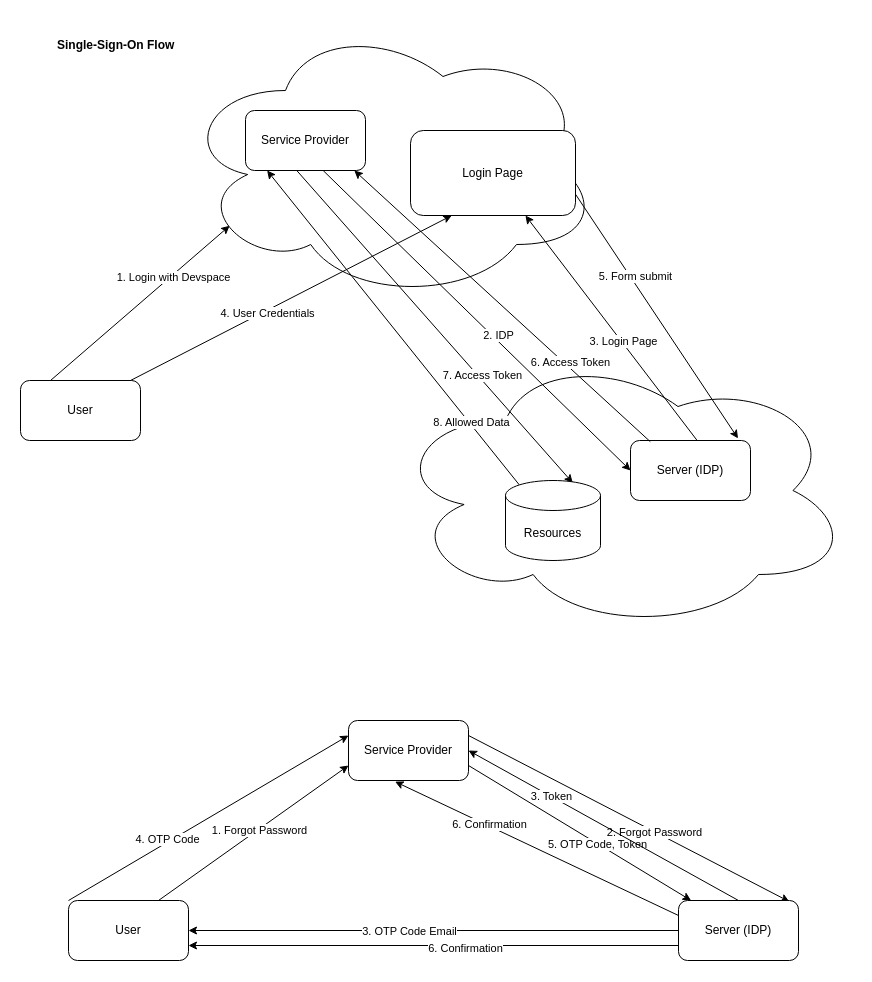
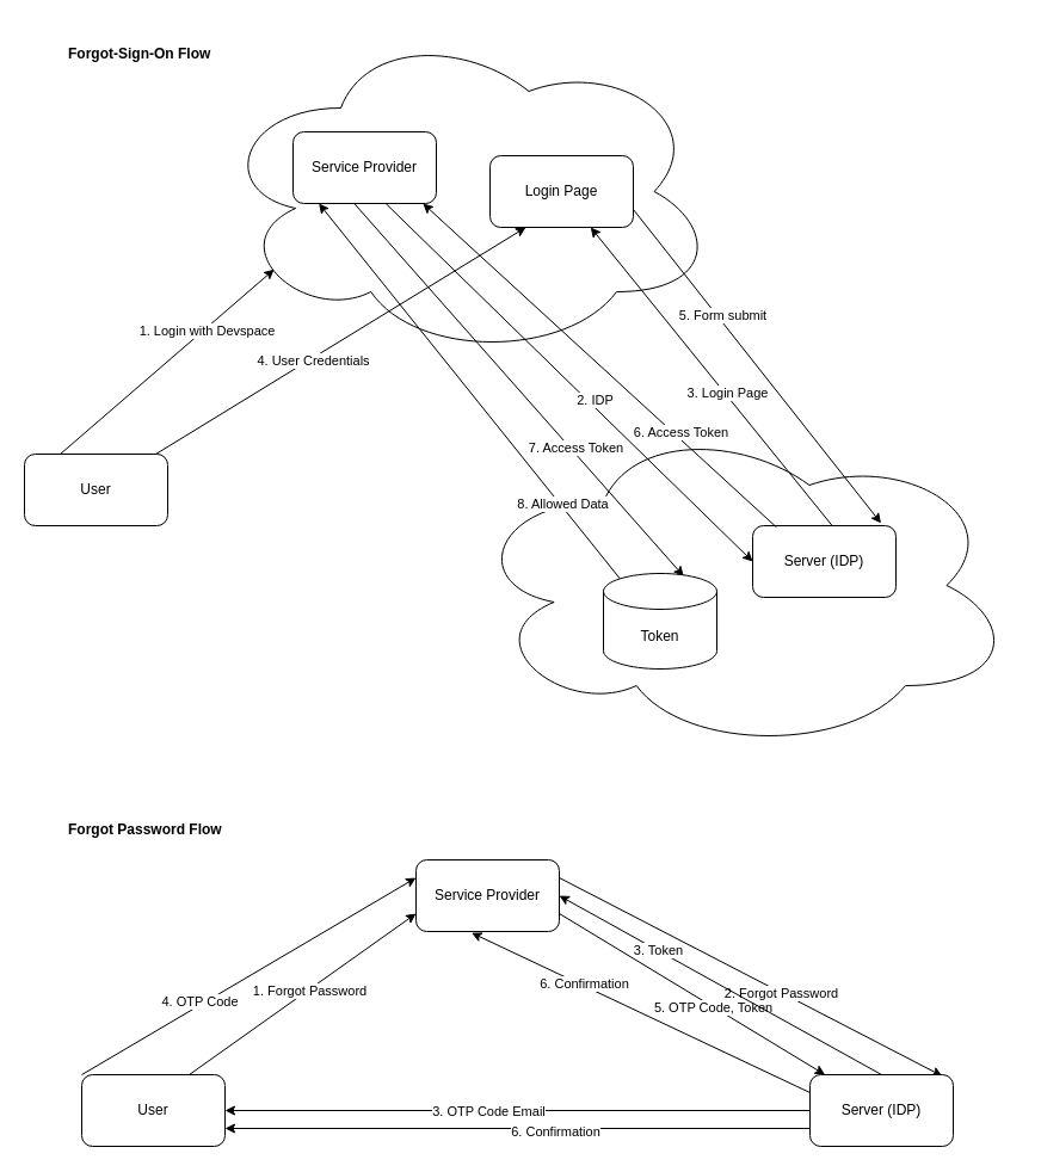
  <mxCell id="0" />
  <mxCell id="1" parent="0" />
  <mxCell id="2" value="" style="ellipse;shape=cloud;whiteSpace=wrap;html=1;rounded=1;" parent="1" vertex="1"><mxGeometry x="390" y="350" width="460" height="280" as="geometry" /></mxCell>
  <mxCell id="3" value="Server (IDP)" style="rounded=1;whiteSpace=wrap;html=1;" parent="1" vertex="1"><mxGeometry x="630" y="440" width="120" height="60" as="geometry" /></mxCell>
  <mxCell id="4" style="edgeStyle=none;html=1;exitX=0.25;exitY=0;exitDx=0;exitDy=0;entryX=0.117;entryY=0.733;entryDx=0;entryDy=0;entryPerimeter=0;rounded=1;" parent="1" source="6" target="7" edge="1"><mxGeometry relative="1" as="geometry" /></mxCell>
  <mxCell id="5" value="1. Login with Devspace" style="edgeLabel;html=1;align=center;verticalAlign=middle;resizable=0;points=[];rounded=1;" parent="4" vertex="1" connectable="0"><mxGeometry x="0.353" y="-2" relative="1" as="geometry"><mxPoint as="offset" /></mxGeometry></mxCell>
  <mxCell id="6" value="User" style="rounded=1;whiteSpace=wrap;html=1;" parent="1" vertex="1"><mxGeometry x="20" y="380" width="120" height="60" as="geometry" /></mxCell>
  <mxCell id="7" value="" style="ellipse;shape=cloud;whiteSpace=wrap;html=1;rounded=1;" parent="1" vertex="1"><mxGeometry x="180" y="20" width="420" height="280" as="geometry" /></mxCell>
  <mxCell id="8" style="edgeStyle=none;html=1;exitX=0.647;exitY=1;exitDx=0;exitDy=0;exitPerimeter=0;entryX=0;entryY=0.5;entryDx=0;entryDy=0;rounded=1;" parent="1" source="12" target="3" edge="1"><mxGeometry relative="1" as="geometry"><mxPoint x="610" y="430" as="targetPoint" /></mxGeometry></mxCell>
  <mxCell id="9" value="2. IDP" style="edgeLabel;html=1;align=center;verticalAlign=middle;resizable=0;points=[];rounded=1;" parent="8" vertex="1" connectable="0"><mxGeometry x="0.544" y="1" relative="1" as="geometry"><mxPoint x="-63" y="-67" as="offset" /></mxGeometry></mxCell>
  <mxCell id="10" style="edgeStyle=none;html=1;exitX=0.427;exitY=1;exitDx=0;exitDy=0;entryX=0.708;entryY=0.03;entryDx=0;entryDy=0;entryPerimeter=0;exitPerimeter=0;rounded=1;" parent="1" source="12" target="24" edge="1"><mxGeometry relative="1" as="geometry" /></mxCell>
  <mxCell id="11" value="7. Access Token" style="edgeLabel;html=1;align=center;verticalAlign=middle;resizable=0;points=[];rounded=1;" parent="10" vertex="1" connectable="0"><mxGeometry x="0.325" y="3" relative="1" as="geometry"><mxPoint as="offset" /></mxGeometry></mxCell>
  <mxCell id="12" value="Service Provider" style="rounded=1;whiteSpace=wrap;html=1;" parent="1" vertex="1"><mxGeometry x="245" y="110" width="120" height="60" as="geometry" /></mxCell>
- <mxCell id="13" value="Login Page" style="rounded=1;whiteSpace=wrap;html=1;" parent="1" vertex="1"><mxGeometry x="410" y="130" width="165" height="85" as="geometry" /></mxCell>
+ <mxCell id="13" value="Login Page" style="rounded=1;whiteSpace=wrap;html=1;" parent="1" vertex="1"><mxGeometry x="410" y="130" width="120" height="60" as="geometry" /></mxCell>
  <mxCell id="14" style="edgeStyle=none;html=1;exitX=0.558;exitY=0.007;exitDx=0;exitDy=0;exitPerimeter=0;rounded=1;" parent="1" source="3" target="13" edge="1"><mxGeometry relative="1" as="geometry" /></mxCell>
  <mxCell id="15" value="3. Login Page" style="edgeLabel;html=1;align=center;verticalAlign=middle;resizable=0;points=[];rounded=1;" parent="14" vertex="1" connectable="0"><mxGeometry x="-0.115" y="-1" relative="1" as="geometry"><mxPoint x="1" as="offset" /></mxGeometry></mxCell>
  <mxCell id="16" style="edgeStyle=none;html=1;entryX=0.25;entryY=1;entryDx=0;entryDy=0;rounded=1;" parent="1" target="13" edge="1"><mxGeometry relative="1" as="geometry"><mxPoint x="130" y="380" as="sourcePoint" /></mxGeometry></mxCell>
  <mxCell id="17" value="4. User Credentials" style="edgeLabel;html=1;align=center;verticalAlign=middle;resizable=0;points=[];rounded=1;" parent="16" vertex="1" connectable="0"><mxGeometry x="-0.158" y="-2" relative="1" as="geometry"><mxPoint as="offset" /></mxGeometry></mxCell>
  <mxCell id="18" style="edgeStyle=none;html=1;exitX=1;exitY=0.75;exitDx=0;exitDy=0;entryX=0.896;entryY=-0.035;entryDx=0;entryDy=0;entryPerimeter=0;rounded=1;" parent="1" source="13" target="3" edge="1"><mxGeometry relative="1" as="geometry"><mxPoint x="660" y="390" as="targetPoint" /></mxGeometry></mxCell>
  <mxCell id="19" value="5. Form submit" style="edgeLabel;html=1;align=center;verticalAlign=middle;resizable=0;points=[];rounded=1;" parent="18" vertex="1" connectable="0"><mxGeometry x="-0.323" y="1" relative="1" as="geometry"><mxPoint x="4" as="offset" /></mxGeometry></mxCell>
  <mxCell id="20" style="edgeStyle=none;html=1;exitX=0.165;exitY=0.02;exitDx=0;exitDy=0;exitPerimeter=0;entryX=0.907;entryY=1;entryDx=0;entryDy=0;entryPerimeter=0;rounded=1;" parent="1" source="3" target="12" edge="1"><mxGeometry relative="1" as="geometry"><mxPoint x="590" y="400" as="sourcePoint" /></mxGeometry></mxCell>
  <mxCell id="21" value="6. Access Token" style="edgeLabel;html=1;align=center;verticalAlign=middle;resizable=0;points=[];rounded=1;" parent="20" vertex="1" connectable="0"><mxGeometry x="-0.5" y="-1" relative="1" as="geometry"><mxPoint x="-7" y="-11" as="offset" /></mxGeometry></mxCell>
  <mxCell id="22" style="edgeStyle=none;html=1;exitX=0.145;exitY=0;exitDx=0;exitDy=4.35;exitPerimeter=0;entryX=0.18;entryY=1;entryDx=0;entryDy=0;entryPerimeter=0;rounded=1;" parent="1" source="24" target="12" edge="1"><mxGeometry relative="1" as="geometry"><mxPoint x="290" y="170" as="targetPoint" /></mxGeometry></mxCell>
  <mxCell id="23" value="8. Allowed Data" style="edgeLabel;html=1;align=center;verticalAlign=middle;resizable=0;points=[];rounded=1;" parent="22" vertex="1" connectable="0"><mxGeometry x="-0.612" y="-1" relative="1" as="geometry"><mxPoint y="-1" as="offset" /></mxGeometry></mxCell>
- <mxCell id="24" value="Resources" style="shape=cylinder3;whiteSpace=wrap;html=1;boundedLbl=1;backgroundOutline=1;size=15;rounded=1;" parent="1" vertex="1"><mxGeometry x="505" y="480" width="95" height="80" as="geometry" /></mxCell>
+ <mxCell id="24" value="Token" style="shape=cylinder3;whiteSpace=wrap;html=1;boundedLbl=1;backgroundOutline=1;size=15;rounded=1;" parent="1" vertex="1"><mxGeometry x="505" y="480" width="95" height="80" as="geometry" /></mxCell>
  <mxCell id="25" style="edgeStyle=none;html=1;exitX=0.75;exitY=0;exitDx=0;exitDy=0;entryX=0;entryY=0.75;entryDx=0;entryDy=0;" edge="1" parent="1" source="29" target="34"><mxGeometry relative="1" as="geometry" /></mxCell>
  <mxCell id="26" value="1. Forgot Password" style="edgeLabel;html=1;align=center;verticalAlign=middle;resizable=0;points=[];" vertex="1" connectable="0" parent="25"><mxGeometry x="0.132" y="-2" relative="1" as="geometry"><mxPoint x="-8" y="4" as="offset" /></mxGeometry></mxCell>
  <mxCell id="27" style="edgeStyle=none;html=1;exitX=0;exitY=0;exitDx=0;exitDy=0;entryX=0;entryY=0.25;entryDx=0;entryDy=0;" edge="1" parent="1" source="29" target="34"><mxGeometry relative="1" as="geometry" /></mxCell>
  <mxCell id="28" value="4. OTP Code" style="edgeLabel;html=1;align=center;verticalAlign=middle;resizable=0;points=[];" vertex="1" connectable="0" parent="27"><mxGeometry x="-0.283" y="2" relative="1" as="geometry"><mxPoint x="-1" as="offset" /></mxGeometry></mxCell>
  <mxCell id="29" value="User" style="rounded=1;whiteSpace=wrap;html=1;" vertex="1" parent="1"><mxGeometry x="68" y="900" width="120" height="60" as="geometry" /></mxCell>
  <mxCell id="30" style="edgeStyle=none;html=1;entryX=0.924;entryY=0.019;entryDx=0;entryDy=0;entryPerimeter=0;exitX=1;exitY=0.25;exitDx=0;exitDy=0;" edge="1" parent="1" source="34" target="43"><mxGeometry relative="1" as="geometry"><mxPoint x="468" y="730" as="sourcePoint" /></mxGeometry></mxCell>
  <mxCell id="31" value="2. Forgot Password" style="edgeLabel;html=1;align=center;verticalAlign=middle;resizable=0;points=[];" vertex="1" connectable="0" parent="30"><mxGeometry x="0.157" relative="1" as="geometry"><mxPoint as="offset" /></mxGeometry></mxCell>
  <mxCell id="32" style="edgeStyle=none;html=1;exitX=1;exitY=0.75;exitDx=0;exitDy=0;entryX=0.105;entryY=0;entryDx=0;entryDy=0;entryPerimeter=0;" edge="1" parent="1" source="34" target="43"><mxGeometry relative="1" as="geometry" /></mxCell>
  <mxCell id="33" value="5. OTP Code, Token" style="edgeLabel;html=1;align=center;verticalAlign=middle;resizable=0;points=[];" vertex="1" connectable="0" parent="32"><mxGeometry x="0.164" relative="1" as="geometry"><mxPoint x="-1" as="offset" /></mxGeometry></mxCell>
  <mxCell id="34" value="Service Provider" style="rounded=1;whiteSpace=wrap;html=1;" vertex="1" parent="1"><mxGeometry x="348" y="720" width="120" height="60" as="geometry" /></mxCell>
  <mxCell id="35" style="edgeStyle=none;html=1;entryX=1;entryY=0.5;entryDx=0;entryDy=0;exitX=0.5;exitY=0;exitDx=0;exitDy=0;" edge="1" parent="1" source="43" target="34"><mxGeometry relative="1" as="geometry"><mxPoint x="708" y="890" as="sourcePoint" /></mxGeometry></mxCell>
  <mxCell id="36" value="3. Token" style="edgeLabel;html=1;align=center;verticalAlign=middle;resizable=0;points=[];" vertex="1" connectable="0" parent="35"><mxGeometry x="0.391" y="-1" relative="1" as="geometry"><mxPoint y="1" as="offset" /></mxGeometry></mxCell>
  <mxCell id="37" style="edgeStyle=none;html=1;exitX=0;exitY=0.5;exitDx=0;exitDy=0;entryX=1;entryY=0.5;entryDx=0;entryDy=0;" edge="1" parent="1" source="43" target="29"><mxGeometry relative="1" as="geometry" /></mxCell>
  <mxCell id="38" value="3. OTP Code Email" style="edgeLabel;html=1;align=center;verticalAlign=middle;resizable=0;points=[];" vertex="1" connectable="0" parent="37"><mxGeometry x="0.199" y="-3" relative="1" as="geometry"><mxPoint x="24" y="3" as="offset" /></mxGeometry></mxCell>
  <mxCell id="39" style="edgeStyle=none;html=1;exitX=0;exitY=0.25;exitDx=0;exitDy=0;entryX=0.388;entryY=1.019;entryDx=0;entryDy=0;entryPerimeter=0;" edge="1" parent="1" source="43" target="34"><mxGeometry relative="1" as="geometry"><mxPoint x="408" y="780" as="targetPoint" /></mxGeometry></mxCell>
  <mxCell id="40" value="6. Confirmation" style="edgeLabel;html=1;align=center;verticalAlign=middle;resizable=0;points=[];" vertex="1" connectable="0" parent="39"><mxGeometry x="0.345" y="-1" relative="1" as="geometry"><mxPoint x="1" as="offset" /></mxGeometry></mxCell>
  <mxCell id="41" style="edgeStyle=none;html=1;exitX=0;exitY=0.75;exitDx=0;exitDy=0;entryX=1;entryY=0.75;entryDx=0;entryDy=0;" edge="1" parent="1" source="43" target="29"><mxGeometry relative="1" as="geometry" /></mxCell>
  <mxCell id="42" value="6. Confirmation" style="edgeLabel;html=1;align=center;verticalAlign=middle;resizable=0;points=[];" vertex="1" connectable="0" parent="41"><mxGeometry x="-0.122" y="2" relative="1" as="geometry"><mxPoint x="1" as="offset" /></mxGeometry></mxCell>
  <mxCell id="43" value="Server (IDP)" style="rounded=1;whiteSpace=wrap;html=1;" vertex="1" parent="1"><mxGeometry x="678" y="900" width="120" height="60" as="geometry" /></mxCell>
- <mxCell id="45" value="Single-Sign-On Flow" style="text;html=1;strokeColor=none;fillColor=none;align=left;verticalAlign=middle;whiteSpace=wrap;rounded=0;fontStyle=1" vertex="1" parent="1"><mxGeometry x="55" y="30" width="133" height="30" as="geometry" /></mxCell>
+ <mxCell id="44" value="Forgot Password Flow" style="text;html=1;strokeColor=none;fillColor=none;align=left;verticalAlign=middle;whiteSpace=wrap;rounded=0;fontStyle=1" vertex="1" parent="1"><mxGeometry x="55" y="680" width="133" height="30" as="geometry" /></mxCell>
+ <mxCell id="45" value="Forgot-Sign-On Flow" style="text;html=1;strokeColor=none;fillColor=none;align=left;verticalAlign=middle;whiteSpace=wrap;rounded=0;fontStyle=1" vertex="1" parent="1"><mxGeometry x="55" y="30" width="133" height="30" as="geometry" /></mxCell>
